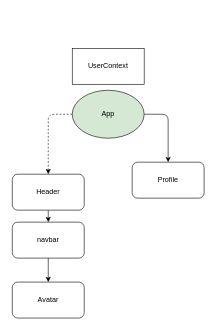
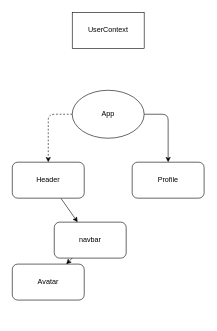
  <mxCell id="0" />
  <mxCell id="1" parent="0" />
  <mxCell id="2" value="" style="edgeStyle=none;html=1;" edge="1" parent="1" source="3" target="5"><mxGeometry relative="1" as="geometry" /></mxCell>
- <mxCell id="3" value="Header" style="rounded=1;whiteSpace=wrap;html=1;" vertex="1" parent="1"><mxGeometry x="20" y="290" width="120" height="60" as="geometry" /></mxCell>
+ <mxCell id="3" value="Header" style="rounded=1;whiteSpace=wrap;html=1;" vertex="1" parent="1"><mxGeometry x="20" y="270" width="120" height="60" as="geometry" /></mxCell>
  <mxCell id="4" value="" style="edgeStyle=none;html=1;" edge="1" parent="1" source="5" target="6"><mxGeometry relative="1" as="geometry" /></mxCell>
- <mxCell id="5" value="navbar" style="rounded=1;whiteSpace=wrap;html=1;" vertex="1" parent="1"><mxGeometry x="20" y="370" width="120" height="60" as="geometry" /></mxCell>
- <mxCell id="6" value="Avatar" style="rounded=1;whiteSpace=wrap;html=1;" vertex="1" parent="1"><mxGeometry x="20" y="470" width="120" height="60" as="geometry" /></mxCell>
+ <mxCell id="5" value="navbar" style="rounded=1;whiteSpace=wrap;html=1;" vertex="1" parent="1"><mxGeometry x="90" y="370" width="120" height="60" as="geometry" /></mxCell>
+ <mxCell id="6" value="Avatar" style="rounded=1;whiteSpace=wrap;html=1;" vertex="1" parent="1"><mxGeometry x="20" y="440" width="120" height="60" as="geometry" /></mxCell>
  <mxCell id="7" value="Profile" style="rounded=1;whiteSpace=wrap;html=1;" vertex="1" parent="1"><mxGeometry x="220" y="270" width="120" height="60" as="geometry" /></mxCell>
  <mxCell id="8" value="" style="edgeStyle=none;html=1;dashed=1;" edge="1" parent="1" source="10" target="3"><mxGeometry relative="1" as="geometry"><Array as="points"><mxPoint x="80" y="190" /><mxPoint x="80" y="240" /></Array></mxGeometry></mxCell>
  <mxCell id="9" style="edgeStyle=none;html=1;exitX=1;exitY=0.5;exitDx=0;exitDy=0;entryX=0.5;entryY=0;entryDx=0;entryDy=0;" edge="1" parent="1" source="10"><mxGeometry relative="1" as="geometry"><mxPoint x="280" y="270" as="targetPoint" /><Array as="points"><mxPoint x="280" y="190" /></Array></mxGeometry></mxCell>
- <mxCell id="10" value="App" style="ellipse;whiteSpace=wrap;html=1;fillColor=#d5e8d4;" vertex="1" parent="1"><mxGeometry x="120" y="150" width="120" height="80" as="geometry" /></mxCell>
- <mxCell id="11" value="UserContext" style="whiteSpace=wrap;html=1;fillColor=none;shadow=0;glass=0;" vertex="1" parent="1"><mxGeometry x="120" y="80" width="120" height="60" as="geometry" /></mxCell>
+ <mxCell id="10" value="App" style="ellipse;whiteSpace=wrap;html=1;" vertex="1" parent="1"><mxGeometry x="120" y="150" width="120" height="80" as="geometry" /></mxCell>
+ <mxCell id="11" value="UserContext" style="whiteSpace=wrap;html=1;fillColor=none;shadow=0;glass=0;" vertex="1" parent="1"><mxGeometry x="120" width="120" height="60" as="geometry" y="20" /></mxCell>
